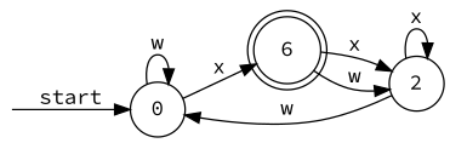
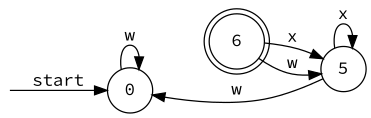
  digraph {
    fontname="Source Code Pro"
    rankdir=LR
    node [fontname="Source Code Pro" shape=circle]
    edge [fontname="Source Code Pro"]
    __start [shape=point style=invis]
    0
    n3 [label=6 shape=doublecircle]
-   2
+   2 [label=5]
    __start -> 0 [label=start]
    0 -> 0 [label=w]
-   0 -> n3 [label=x]
    n3 -> 2 [label=x]
    n3 -> 2 [label=w]
    2 -> 0 [label=w]
    2 -> 2 [label=x]
  }
